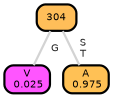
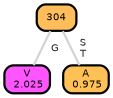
  graph {
    ranksep="0 equally"
    splines=straight
    node [color=black fontcolor=black fontname=helvetica penwidth=3 shape=box style="filled, rounded"]
    edge [color=lightgray fontcolor=grey14 fontname=helvetica fontweight=bold penwidth=3]
-   n1 [fillcolor="#ff55ff" label="V\n 0.025"]
+   n1 [fillcolor="#ff55ff" label="V\n 2.025"]
    n2 [fillcolor="#ffbe59" label=304]
    n3 [fillcolor="#ffc155" label="A\n 0.975"]
    subgraph sub_1 {
      rank=same
    }
    n2 -- n1 [label=" G"]
    n2 -- n3 [label=" S\n T"]
  }
